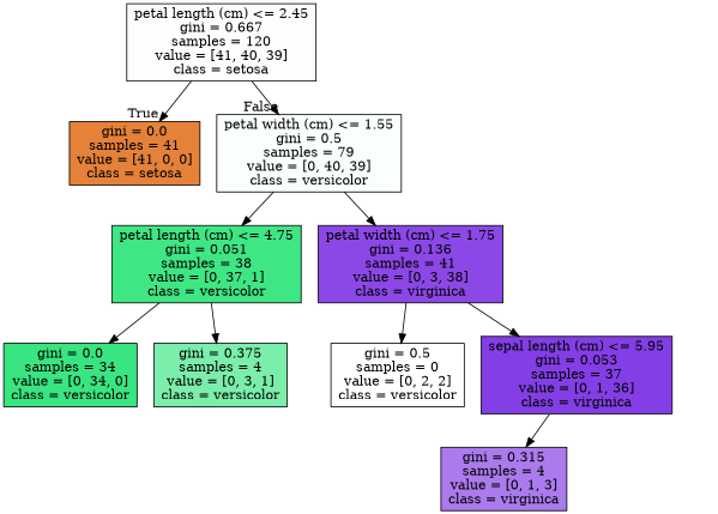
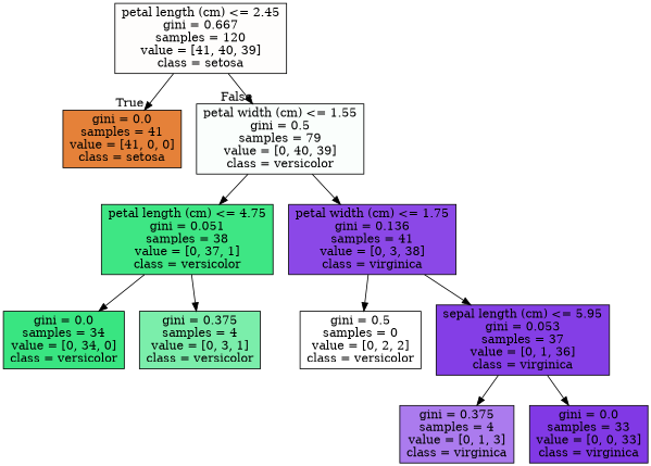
  digraph {
    node [color=black shape=box style=filled]
    n1 [fillcolor="#e5813903" label="petal length (cm) <= 2.45\ngini = 0.667\nsamples = 120\nvalue = [41, 40, 39]\nclass = setosa"]
    n2 [fillcolor="#e58139ff" label="gini = 0.0\nsamples = 41\nvalue = [41, 0, 0]\nclass = setosa"]
    n3 [fillcolor="#39e58106" label="petal width (cm) <= 1.55\ngini = 0.5\nsamples = 79\nvalue = [0, 40, 39]\nclass = versicolor"]
    n4 [fillcolor="#39e581f8" label="petal length (cm) <= 4.75\ngini = 0.051\nsamples = 38\nvalue = [0, 37, 1]\nclass = versicolor"]
    n5 [fillcolor="#8139e5eb" label="petal width (cm) <= 1.75\ngini = 0.136\nsamples = 41\nvalue = [0, 3, 38]\nclass = virginica"]
    n6 [fillcolor="#39e581ff" label="gini = 0.0\nsamples = 34\nvalue = [0, 34, 0]\nclass = versicolor"]
    n7 [fillcolor="#39e581aa" label="gini = 0.375\nsamples = 4\nvalue = [0, 3, 1]\nclass = versicolor"]
    n8 [fillcolor="#39e58100" label="gini = 0.5\nsamples = 0\nvalue = [0, 2, 2]\nclass = versicolor"]
    n9 [fillcolor="#8139e5f8" label="sepal length (cm) <= 5.95\ngini = 0.053\nsamples = 37\nvalue = [0, 1, 36]\nclass = virginica"]
-   n10 [fillcolor="#8139e5aa" label="gini = 0.315\nsamples = 4\nvalue = [0, 1, 3]\nclass = virginica"]
+   n10 [fillcolor="#8139e5aa" label="gini = 0.375\nsamples = 4\nvalue = [0, 1, 3]\nclass = virginica"]
+   n11 [fillcolor="#8139e5ff" label="gini = 0.0\nsamples = 33\nvalue = [0, 0, 33]\nclass = virginica"]
    n1 -> n2 [headlabel=True labelangle=45 labeldistance=2.5]
    n1 -> n3 [headlabel=False labelangle=-45 labeldistance=2.5]
    n3 -> n4
    n3 -> n5
    n4 -> n6
    n4 -> n7
    n5 -> n8
    n5 -> n9
    n9 -> n10
+   n9 -> n11
  }
